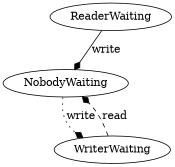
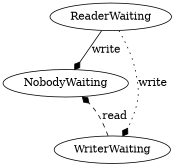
  digraph {
    edge [arrowhead=diamond]
    NobodyWaiting
    WriterWaiting
    ReaderWaiting
-   NobodyWaiting -> WriterWaiting [label=write style=dotted]
+   ReaderWaiting -> WriterWaiting [label=write style=dotted]
    WriterWaiting -> NobodyWaiting [label=read style=dashed]
    ReaderWaiting -> NobodyWaiting [label=write style=solid]
  }
